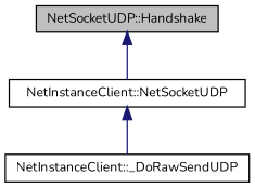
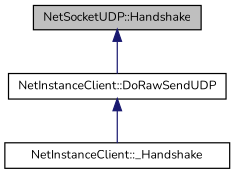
  digraph {
    fontname=Nunito
    rankdir=TB
    node [color=black fillcolor=white fontname=Nunito fontsize=10 shape=record style=filled]
    edge [color=midnightblue dir=back fontname=Nunito fontsize=10 labelfontname=FreeSans labelfontsize=10 style=solid]
    n1 [fillcolor=grey75 fontcolor=black height=0.2 label="NetSocketUDP::Handshake" width=0.4]
-   n2 [height=0.2 label="NetInstanceClient::NetSocketUDP" width=0.4]
-   n3 [height=0.2 label="NetInstanceClient::_DoRawSendUDP" width=0.4]
+   n2 [height=0.2 label="NetInstanceClient::DoRawSendUDP" width=0.4]
+   n3 [height=0.2 label="NetInstanceClient::_Handshake" width=0.4]
    n1 -> n2
    n2 -> n3
  }
